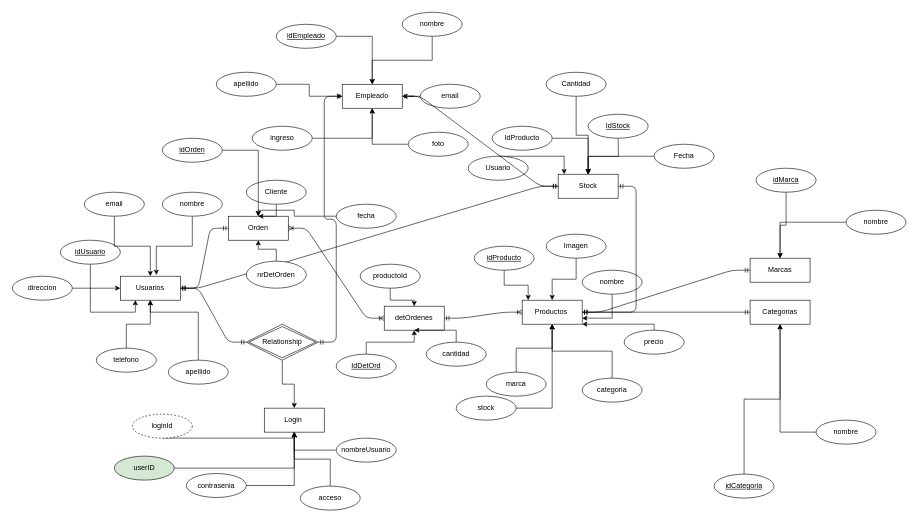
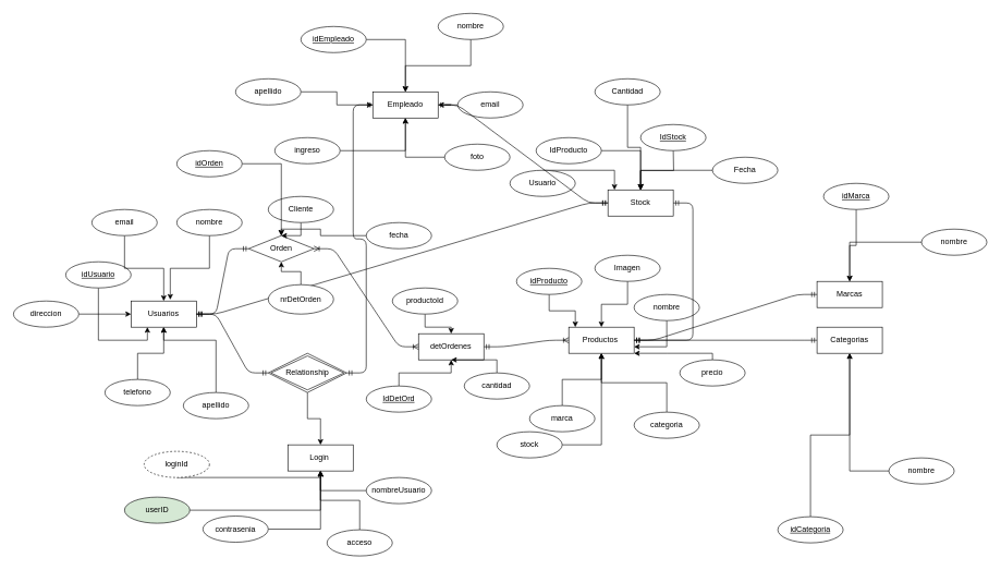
  <mxCell id="0" />
  <mxCell id="1" parent="0" />
  <mxCell id="2" value="Usuarios" style="whiteSpace=wrap;html=1;align=center;" parent="1" vertex="1"><mxGeometry x="200" y="460" width="100" height="40" as="geometry" /></mxCell>
  <mxCell id="3" value="Productos&amp;nbsp;" style="whiteSpace=wrap;html=1;align=center;" parent="1" vertex="1"><mxGeometry x="870" y="500" width="100" height="40" as="geometry" /></mxCell>
  <mxCell id="4" value="Categorias" style="whiteSpace=wrap;html=1;align=center;" parent="1" vertex="1"><mxGeometry x="1250" y="500" width="100" height="40" as="geometry" /></mxCell>
  <mxCell id="5" value="Marcas" style="whiteSpace=wrap;html=1;align=center;" parent="1" vertex="1"><mxGeometry x="1250" y="430" width="100" height="40" as="geometry" /></mxCell>
  <mxCell id="6" style="edgeStyle=orthogonalEdgeStyle;rounded=0;orthogonalLoop=1;jettySize=auto;html=1;entryX=0.25;entryY=1;entryDx=0;entryDy=0;" parent="1" source="7" target="2" edge="1"><mxGeometry relative="1" as="geometry" /></mxCell>
  <mxCell id="7" value="idUsuario" style="ellipse;whiteSpace=wrap;html=1;align=center;fontStyle=4;" parent="1" vertex="1"><mxGeometry x="100" y="400" width="100" height="40" as="geometry" /></mxCell>
  <mxCell id="8" style="edgeStyle=orthogonalEdgeStyle;rounded=0;orthogonalLoop=1;jettySize=auto;html=1;entryX=0.1;entryY=0;entryDx=0;entryDy=0;entryPerimeter=0;" parent="1" source="9" target="3" edge="1"><mxGeometry relative="1" as="geometry"><mxPoint x="820" y="500" as="targetPoint" /></mxGeometry></mxCell>
  <mxCell id="9" value="idProducto" style="ellipse;whiteSpace=wrap;html=1;align=center;fontStyle=4;" parent="1" vertex="1"><mxGeometry x="790" y="410" width="100" height="40" as="geometry" /></mxCell>
  <mxCell id="10" style="edgeStyle=orthogonalEdgeStyle;rounded=0;orthogonalLoop=1;jettySize=auto;html=1;" parent="1" source="11" target="5" edge="1"><mxGeometry relative="1" as="geometry" /></mxCell>
  <mxCell id="11" value="idMarca" style="ellipse;whiteSpace=wrap;html=1;align=center;fontStyle=4;" parent="1" vertex="1"><mxGeometry x="1260" y="280" width="100" height="40" as="geometry" /></mxCell>
  <mxCell id="12" style="edgeStyle=orthogonalEdgeStyle;rounded=0;orthogonalLoop=1;jettySize=auto;html=1;" parent="1" source="13" target="4" edge="1"><mxGeometry relative="1" as="geometry" /></mxCell>
  <mxCell id="13" value="idCategoria" style="ellipse;whiteSpace=wrap;html=1;align=center;fontStyle=4;" parent="1" vertex="1"><mxGeometry x="1190" y="790" width="100" height="40" as="geometry" /></mxCell>
  <mxCell id="14" style="edgeStyle=orthogonalEdgeStyle;rounded=0;orthogonalLoop=1;jettySize=auto;html=1;entryX=0.6;entryY=-0.05;entryDx=0;entryDy=0;entryPerimeter=0;" parent="1" source="15" target="2" edge="1"><mxGeometry relative="1" as="geometry" /></mxCell>
  <mxCell id="15" value="nombre" style="ellipse;whiteSpace=wrap;html=1;align=center;" parent="1" vertex="1"><mxGeometry x="270" y="320" width="100" height="40" as="geometry" /></mxCell>
  <mxCell id="16" style="edgeStyle=orthogonalEdgeStyle;rounded=0;orthogonalLoop=1;jettySize=auto;html=1;" parent="1" source="17" target="2" edge="1"><mxGeometry relative="1" as="geometry"><Array as="points"><mxPoint x="250" y="520" /></Array></mxGeometry></mxCell>
  <mxCell id="17" value="apellido" style="ellipse;whiteSpace=wrap;html=1;align=center;" parent="1" vertex="1"><mxGeometry x="280" y="600" width="100" height="40" as="geometry" /></mxCell>
  <mxCell id="18" style="edgeStyle=orthogonalEdgeStyle;rounded=0;orthogonalLoop=1;jettySize=auto;html=1;" parent="1" source="19" target="5" edge="1"><mxGeometry relative="1" as="geometry" /></mxCell>
  <mxCell id="19" value="nombre" style="ellipse;whiteSpace=wrap;html=1;align=center;" parent="1" vertex="1"><mxGeometry x="1410" y="350" width="100" height="40" as="geometry" /></mxCell>
  <mxCell id="20" style="edgeStyle=orthogonalEdgeStyle;rounded=0;orthogonalLoop=1;jettySize=auto;html=1;" parent="1" source="21" target="4" edge="1"><mxGeometry relative="1" as="geometry" /></mxCell>
  <mxCell id="21" value="nombre" style="ellipse;whiteSpace=wrap;html=1;align=center;" parent="1" vertex="1"><mxGeometry x="1360" y="700" width="100" height="40" as="geometry" /></mxCell>
  <mxCell id="22" style="edgeStyle=orthogonalEdgeStyle;rounded=0;orthogonalLoop=1;jettySize=auto;html=1;entryX=1;entryY=0.75;entryDx=0;entryDy=0;" parent="1" source="23" target="3" edge="1"><mxGeometry relative="1" as="geometry" /></mxCell>
  <mxCell id="23" value="nombre" style="ellipse;whiteSpace=wrap;html=1;align=center;" parent="1" vertex="1"><mxGeometry x="970" width="100" height="40" as="geometry" y="450" /></mxCell>
  <mxCell id="24" style="edgeStyle=orthogonalEdgeStyle;rounded=0;orthogonalLoop=1;jettySize=auto;html=1;" parent="1" source="25" edge="1"><mxGeometry relative="1" as="geometry"><mxPoint x="970" y="540" as="targetPoint" /><Array as="points"><mxPoint x="1020" y="540" /><mxPoint x="970" y="540" /></Array></mxGeometry></mxCell>
  <mxCell id="25" value="precio" style="ellipse;whiteSpace=wrap;html=1;align=center;" parent="1" vertex="1"><mxGeometry x="1040" y="550" width="100" height="40" as="geometry" /></mxCell>
  <mxCell id="26" value="" style="edgeStyle=entityRelationEdgeStyle;fontSize=12;html=1;endArrow=ERmandOne;startArrow=ERmandOne;" parent="1" source="3" target="5" edge="1"><mxGeometry width="100" height="100" relative="1" as="geometry"><mxPoint x="1120" y="500" as="sourcePoint" /><mxPoint x="1220" y="400" as="targetPoint" /></mxGeometry></mxCell>
  <mxCell id="27" value="" style="edgeStyle=entityRelationEdgeStyle;fontSize=12;html=1;endArrow=ERmandOne;startArrow=ERmandOne;exitX=1;exitY=0.5;exitDx=0;exitDy=0;" parent="1" source="3" target="4" edge="1"><mxGeometry width="100" height="100" relative="1" as="geometry"><mxPoint x="860" y="570" as="sourcePoint" /><mxPoint x="1200" y="540" as="targetPoint" /></mxGeometry></mxCell>
  <mxCell id="28" value="" style="edgeStyle=entityRelationEdgeStyle;fontSize=12;html=1;endArrow=ERoneToMany;startArrow=ERmandOne;" parent="1" source="79" target="3" edge="1"><mxGeometry width="100" height="100" relative="1" as="geometry"><mxPoint x="830" y="720" as="sourcePoint" /><mxPoint x="930" y="620" as="targetPoint" /></mxGeometry></mxCell>
  <mxCell id="29" style="edgeStyle=orthogonalEdgeStyle;rounded=0;orthogonalLoop=1;jettySize=auto;html=1;" parent="1" source="30" target="3" edge="1"><mxGeometry relative="1" as="geometry" /></mxCell>
  <mxCell id="30" value="marca" style="ellipse;whiteSpace=wrap;html=1;align=center;" parent="1" vertex="1"><mxGeometry x="810" y="620" width="100" height="40" as="geometry" /></mxCell>
  <mxCell id="31" style="edgeStyle=orthogonalEdgeStyle;rounded=0;orthogonalLoop=1;jettySize=auto;html=1;" parent="1" source="32" target="3" edge="1"><mxGeometry relative="1" as="geometry" /></mxCell>
  <mxCell id="32" value="categoria" style="ellipse;whiteSpace=wrap;html=1;align=center;" parent="1" vertex="1"><mxGeometry x="970" y="630" width="100" height="40" as="geometry" /></mxCell>
  <mxCell id="33" value="Stock" style="whiteSpace=wrap;html=1;align=center;" vertex="1" parent="1"><mxGeometry x="930" y="290" width="100" height="40" as="geometry" /></mxCell>
  <mxCell id="34" style="edgeStyle=orthogonalEdgeStyle;rounded=0;orthogonalLoop=1;jettySize=auto;html=1;" edge="1" parent="1" target="33"><mxGeometry relative="1" as="geometry"><mxPoint x="1030" y="230" as="sourcePoint" /></mxGeometry></mxCell>
  <mxCell id="35" style="edgeStyle=orthogonalEdgeStyle;rounded=0;orthogonalLoop=1;jettySize=auto;html=1;" edge="1" parent="1" source="36" target="33"><mxGeometry relative="1" as="geometry" /></mxCell>
  <mxCell id="36" value="IdProducto" style="ellipse;whiteSpace=wrap;html=1;align=center;" vertex="1" parent="1"><mxGeometry x="820" y="210" width="100" height="40" as="geometry" /></mxCell>
  <mxCell id="37" style="edgeStyle=orthogonalEdgeStyle;rounded=0;orthogonalLoop=1;jettySize=auto;html=1;" edge="1" parent="1" source="38" target="33"><mxGeometry relative="1" as="geometry" /></mxCell>
  <mxCell id="38" value="Cantidad" style="ellipse;whiteSpace=wrap;html=1;align=center;" vertex="1" parent="1"><mxGeometry x="910" y="120" width="100" height="40" as="geometry" /></mxCell>
  <mxCell id="39" style="edgeStyle=orthogonalEdgeStyle;rounded=0;orthogonalLoop=1;jettySize=auto;html=1;" edge="1" parent="1" source="40" target="33"><mxGeometry relative="1" as="geometry" /></mxCell>
  <mxCell id="40" value="Fecha" style="ellipse;whiteSpace=wrap;html=1;align=center;" vertex="1" parent="1"><mxGeometry x="1090" y="240" width="100" height="40" as="geometry" /></mxCell>
  <mxCell id="41" style="edgeStyle=orthogonalEdgeStyle;rounded=0;orthogonalLoop=1;jettySize=auto;html=1;" edge="1" parent="1" source="42" target="33"><mxGeometry relative="1" as="geometry"><Array as="points"><mxPoint x="940" y="260" /></Array></mxGeometry></mxCell>
  <mxCell id="42" value="Usuario" style="ellipse;whiteSpace=wrap;html=1;align=center;" vertex="1" parent="1"><mxGeometry x="780" y="260" width="100" height="40" as="geometry" /></mxCell>
  <mxCell id="43" value="" style="edgeStyle=entityRelationEdgeStyle;fontSize=12;html=1;endArrow=ERmandOne;startArrow=ERmandOne;" edge="1" parent="1" source="3" target="33"><mxGeometry width="100" height="100" relative="1" as="geometry"><mxPoint x="910" y="460" as="sourcePoint" /><mxPoint x="1010" y="360" as="targetPoint" /></mxGeometry></mxCell>
  <mxCell id="44" value="IdStock" style="ellipse;whiteSpace=wrap;html=1;align=center;fontStyle=4;" vertex="1" parent="1"><mxGeometry x="980" y="190" width="100" height="40" as="geometry" /></mxCell>
  <mxCell id="45" value="" style="edgeStyle=entityRelationEdgeStyle;fontSize=12;html=1;endArrow=ERmandOne;startArrow=ERmandOne;" edge="1" parent="1" source="2" target="33"><mxGeometry width="100" height="100" relative="1" as="geometry"><mxPoint x="730" y="550" as="sourcePoint" /><mxPoint x="790" y="340" as="targetPoint" /></mxGeometry></mxCell>
  <mxCell id="46" value="Empleado" style="whiteSpace=wrap;html=1;align=center;" vertex="1" parent="1"><mxGeometry x="570" y="140" width="100" height="40" as="geometry" /></mxCell>
  <mxCell id="47" style="edgeStyle=orthogonalEdgeStyle;rounded=0;orthogonalLoop=1;jettySize=auto;html=1;" edge="1" parent="1" source="48" target="3"><mxGeometry relative="1" as="geometry" /></mxCell>
  <mxCell id="48" value="Imagen" style="ellipse;whiteSpace=wrap;html=1;align=center;" vertex="1" parent="1"><mxGeometry x="910" y="390" width="100" height="40" as="geometry" /></mxCell>
  <mxCell id="49" style="edgeStyle=orthogonalEdgeStyle;rounded=0;orthogonalLoop=1;jettySize=auto;html=1;" edge="1" parent="1" source="50" target="2"><mxGeometry relative="1" as="geometry" /></mxCell>
  <mxCell id="50" value="email" style="ellipse;whiteSpace=wrap;html=1;align=center;" vertex="1" parent="1"><mxGeometry x="140" y="320" width="100" height="40" as="geometry" /></mxCell>
  <mxCell id="51" style="edgeStyle=orthogonalEdgeStyle;rounded=0;orthogonalLoop=1;jettySize=auto;html=1;" edge="1" parent="1" source="52" target="2"><mxGeometry relative="1" as="geometry" /></mxCell>
  <mxCell id="52" value="telefono" style="ellipse;whiteSpace=wrap;html=1;align=center;" vertex="1" parent="1"><mxGeometry x="160" y="580" width="100" height="40" as="geometry" /></mxCell>
  <mxCell id="53" style="edgeStyle=orthogonalEdgeStyle;rounded=0;orthogonalLoop=1;jettySize=auto;html=1;" edge="1" parent="1" source="54" target="2"><mxGeometry relative="1" as="geometry" /></mxCell>
  <mxCell id="54" value="direccion" style="ellipse;whiteSpace=wrap;html=1;align=center;" vertex="1" parent="1"><mxGeometry x="20" y="460" width="100" height="40" as="geometry" /></mxCell>
  <mxCell id="55" style="edgeStyle=orthogonalEdgeStyle;rounded=0;orthogonalLoop=1;jettySize=auto;html=1;" edge="1" parent="1" source="56" target="46"><mxGeometry relative="1" as="geometry" /></mxCell>
  <mxCell id="56" value="nombre" style="ellipse;whiteSpace=wrap;html=1;align=center;" vertex="1" parent="1"><mxGeometry x="670" y="20" width="100" height="40" as="geometry" /></mxCell>
  <mxCell id="57" style="edgeStyle=orthogonalEdgeStyle;rounded=0;orthogonalLoop=1;jettySize=auto;html=1;" edge="1" parent="1" source="58" target="46"><mxGeometry relative="1" as="geometry" /></mxCell>
  <mxCell id="58" value="apellido" style="ellipse;whiteSpace=wrap;html=1;align=center;" vertex="1" parent="1"><mxGeometry x="360" y="120" width="100" height="40" as="geometry" /></mxCell>
  <mxCell id="59" style="edgeStyle=orthogonalEdgeStyle;rounded=0;orthogonalLoop=1;jettySize=auto;html=1;" edge="1" parent="1" source="60" target="46"><mxGeometry relative="1" as="geometry" /></mxCell>
  <mxCell id="60" value="ingreso" style="ellipse;whiteSpace=wrap;html=1;align=center;" vertex="1" parent="1"><mxGeometry x="420" y="210" width="100" height="40" as="geometry" /></mxCell>
  <mxCell id="61" style="edgeStyle=orthogonalEdgeStyle;rounded=0;orthogonalLoop=1;jettySize=auto;html=1;" edge="1" parent="1" source="62" target="46"><mxGeometry relative="1" as="geometry" /></mxCell>
  <mxCell id="62" value="idEmpleado" style="ellipse;whiteSpace=wrap;html=1;align=center;fontStyle=4;" vertex="1" parent="1"><mxGeometry x="460" y="40" width="100" height="40" as="geometry" /></mxCell>
  <mxCell id="63" style="edgeStyle=orthogonalEdgeStyle;rounded=0;orthogonalLoop=1;jettySize=auto;html=1;" edge="1" parent="1" source="64" target="46"><mxGeometry relative="1" as="geometry" /></mxCell>
  <mxCell id="64" value="email" style="ellipse;whiteSpace=wrap;html=1;align=center;" vertex="1" parent="1"><mxGeometry x="700" y="140" width="100" height="40" as="geometry" /></mxCell>
  <mxCell id="65" style="edgeStyle=orthogonalEdgeStyle;rounded=0;orthogonalLoop=1;jettySize=auto;html=1;" edge="1" parent="1" source="66" target="46"><mxGeometry relative="1" as="geometry" /></mxCell>
  <mxCell id="66" value="foto" style="ellipse;whiteSpace=wrap;html=1;align=center;" vertex="1" parent="1"><mxGeometry x="680" y="220" width="100" height="40" as="geometry" /></mxCell>
  <mxCell id="67" value="Login&amp;nbsp;" style="whiteSpace=wrap;html=1;align=center;" vertex="1" parent="1"><mxGeometry x="440" y="680" width="100" height="40" as="geometry" /></mxCell>
  <mxCell id="68" style="edgeStyle=orthogonalEdgeStyle;rounded=0;orthogonalLoop=1;jettySize=auto;html=1;" edge="1" parent="1" source="69" target="67"><mxGeometry relative="1" as="geometry" /></mxCell>
  <mxCell id="69" value="userID" style="ellipse;whiteSpace=wrap;html=1;align=center;fillColor=#d5e8d4;" vertex="1" parent="1"><mxGeometry x="190" y="760" width="100" height="40" as="geometry" /></mxCell>
  <mxCell id="70" style="edgeStyle=orthogonalEdgeStyle;rounded=0;orthogonalLoop=1;jettySize=auto;html=1;" edge="1" parent="1" source="71" target="67"><mxGeometry relative="1" as="geometry" /></mxCell>
  <mxCell id="71" value="contrasenia" style="ellipse;whiteSpace=wrap;html=1;align=center;" vertex="1" parent="1"><mxGeometry x="310" y="789" width="100" height="40" as="geometry" /></mxCell>
  <mxCell id="72" style="edgeStyle=orthogonalEdgeStyle;rounded=0;orthogonalLoop=1;jettySize=auto;html=1;" edge="1" parent="1" source="73" target="67"><mxGeometry relative="1" as="geometry" /></mxCell>
  <mxCell id="73" value="acceso" style="ellipse;whiteSpace=wrap;html=1;align=center;" vertex="1" parent="1"><mxGeometry x="500" y="810" width="100" height="40" as="geometry" /></mxCell>
  <mxCell id="74" style="edgeStyle=orthogonalEdgeStyle;rounded=0;orthogonalLoop=1;jettySize=auto;html=1;" edge="1" parent="1" source="75" target="67"><mxGeometry relative="1" as="geometry"><Array as="points"><mxPoint x="490" y="730" /></Array></mxGeometry></mxCell>
  <mxCell id="75" value="loginId" style="ellipse;whiteSpace=wrap;html=1;align=center;dashed=1;" vertex="1" parent="1"><mxGeometry x="220" y="690" width="100" height="40" as="geometry" /></mxCell>
  <mxCell id="76" value="" style="edgeStyle=entityRelationEdgeStyle;fontSize=12;html=1;endArrow=ERmandOne;startArrow=ERmandOne;" edge="1" parent="1" source="102" target="2"><mxGeometry width="100" height="100" relative="1" as="geometry"><mxPoint y="640" as="sourcePoint" x="400" /><mxPoint x="500" y="540" as="targetPoint" /></mxGeometry></mxCell>
  <mxCell id="77" value="" style="edgeStyle=entityRelationEdgeStyle;fontSize=12;html=1;endArrow=ERmandOne;startArrow=ERmandOne;" edge="1" parent="1" source="102" target="46"><mxGeometry width="100" height="100" relative="1" as="geometry"><mxPoint x="500" y="580" as="sourcePoint" /><mxPoint x="600" y="480" as="targetPoint" /></mxGeometry></mxCell>
  <mxCell id="78" value="" style="edgeStyle=entityRelationEdgeStyle;fontSize=12;html=1;endArrow=ERmandOne;startArrow=ERmandOne;" edge="1" parent="1" source="33" target="46"><mxGeometry width="100" height="100" relative="1" as="geometry"><mxPoint x="650" y="410" as="sourcePoint" /><mxPoint x="750" y="310" as="targetPoint" /></mxGeometry></mxCell>
  <mxCell id="79" value="detOrdenes" style="whiteSpace=wrap;html=1;align=center;" vertex="1" parent="1"><mxGeometry x="640" y="510" width="100" height="40" as="geometry" /></mxCell>
  <mxCell id="80" style="edgeStyle=orthogonalEdgeStyle;rounded=0;orthogonalLoop=1;jettySize=auto;html=1;" edge="1" parent="1" source="81" target="79"><mxGeometry relative="1" as="geometry" /></mxCell>
  <mxCell id="81" value="productoId" style="ellipse;whiteSpace=wrap;html=1;align=center;" vertex="1" parent="1"><mxGeometry x="600" y="440" width="100" height="40" as="geometry" /></mxCell>
  <mxCell id="82" style="edgeStyle=orthogonalEdgeStyle;rounded=0;orthogonalLoop=1;jettySize=auto;html=1;" edge="1" parent="1" source="83" target="79"><mxGeometry relative="1" as="geometry" /></mxCell>
  <mxCell id="83" value="cantidad" style="ellipse;whiteSpace=wrap;html=1;align=center;" vertex="1" parent="1"><mxGeometry x="710" y="570" width="100" height="40" as="geometry" /></mxCell>
- <mxCell id="84" value="Orden" style="whiteSpace=wrap;html=1;align=center;" vertex="1" parent="1"><mxGeometry x="380" y="360" width="100" height="40" as="geometry" /></mxCell>
+ <mxCell id="84" value="Orden" style="rhombus;whiteSpace=wrap;html=1;align=center;" vertex="1" parent="1"><mxGeometry x="380" y="360" width="100" height="40" as="geometry" /></mxCell>
  <mxCell id="85" style="edgeStyle=orthogonalEdgeStyle;rounded=0;orthogonalLoop=1;jettySize=auto;html=1;" edge="1" parent="1" source="86" target="84"><mxGeometry relative="1" as="geometry" /></mxCell>
  <mxCell id="86" value="Cliente" style="ellipse;whiteSpace=wrap;html=1;align=center;" vertex="1" parent="1"><mxGeometry x="410" y="300" width="100" height="40" as="geometry" /></mxCell>
  <mxCell id="87" style="edgeStyle=orthogonalEdgeStyle;rounded=0;orthogonalLoop=1;jettySize=auto;html=1;" edge="1" parent="1" source="88" target="84"><mxGeometry relative="1" as="geometry" /></mxCell>
  <mxCell id="88" value="nrDetOrden" style="ellipse;whiteSpace=wrap;html=1;align=center;" vertex="1" parent="1"><mxGeometry x="410" y="435" width="100" height="45" as="geometry" /></mxCell>
  <mxCell id="89" style="edgeStyle=orthogonalEdgeStyle;rounded=0;orthogonalLoop=1;jettySize=auto;html=1;" edge="1" parent="1" source="90" target="79"><mxGeometry relative="1" as="geometry" /></mxCell>
  <mxCell id="90" value="IdDetOrd" style="ellipse;whiteSpace=wrap;html=1;align=center;fontStyle=4;" vertex="1" parent="1"><mxGeometry x="560" y="590" width="100" height="40" as="geometry" /></mxCell>
  <mxCell id="91" style="edgeStyle=orthogonalEdgeStyle;rounded=0;orthogonalLoop=1;jettySize=auto;html=1;" edge="1" parent="1" source="92" target="84"><mxGeometry relative="1" as="geometry"><Array as="points"><mxPoint x="490" y="360" /><mxPoint x="490" y="350" /><mxPoint x="430" y="350" /></Array></mxGeometry></mxCell>
  <mxCell id="92" value="fecha" style="ellipse;whiteSpace=wrap;html=1;align=center;" vertex="1" parent="1"><mxGeometry x="560" y="340" width="100" height="40" as="geometry" /></mxCell>
  <mxCell id="93" value="" style="edgeStyle=entityRelationEdgeStyle;fontSize=12;html=1;endArrow=ERoneToMany;startArrow=ERoneToMany;" edge="1" parent="1" source="79" target="84"><mxGeometry width="100" height="100" relative="1" as="geometry"><mxPoint x="460" y="620" as="sourcePoint" /><mxPoint x="560" y="520" as="targetPoint" /></mxGeometry></mxCell>
  <mxCell id="94" value="" style="edgeStyle=entityRelationEdgeStyle;fontSize=12;html=1;endArrow=ERmandOne;startArrow=ERmandOne;" edge="1" parent="1" source="2" target="84"><mxGeometry width="100" height="100" relative="1" as="geometry"><mxPoint x="330" y="510" as="sourcePoint" /><mxPoint x="430" y="410" as="targetPoint" /></mxGeometry></mxCell>
  <mxCell id="95" style="edgeStyle=orthogonalEdgeStyle;rounded=0;orthogonalLoop=1;jettySize=auto;html=1;" edge="1" parent="1" source="96" target="67"><mxGeometry relative="1" as="geometry" /></mxCell>
  <mxCell id="96" value="nombreUsuario" style="ellipse;whiteSpace=wrap;html=1;align=center;" vertex="1" parent="1"><mxGeometry x="560" y="730" width="100" height="40" as="geometry" /></mxCell>
  <mxCell id="97" style="edgeStyle=orthogonalEdgeStyle;rounded=0;orthogonalLoop=1;jettySize=auto;html=1;" edge="1" parent="1" source="98" target="3"><mxGeometry relative="1" as="geometry" /></mxCell>
  <mxCell id="98" value="stock" style="ellipse;whiteSpace=wrap;html=1;align=center;" vertex="1" parent="1"><mxGeometry x="760" y="660" width="100" height="40" as="geometry" /></mxCell>
  <mxCell id="99" style="edgeStyle=orthogonalEdgeStyle;rounded=0;orthogonalLoop=1;jettySize=auto;html=1;" edge="1" parent="1" source="100" target="84"><mxGeometry relative="1" as="geometry" /></mxCell>
  <mxCell id="100" value="idOrden" style="ellipse;whiteSpace=wrap;html=1;align=center;fontStyle=4;" vertex="1" parent="1"><mxGeometry x="270" y="230" width="100" height="40" as="geometry" /></mxCell>
  <mxCell id="101" style="edgeStyle=orthogonalEdgeStyle;rounded=0;orthogonalLoop=1;jettySize=auto;html=1;" edge="1" parent="1" source="102" target="67"><mxGeometry relative="1" as="geometry" /></mxCell>
  <mxCell id="102" value="Relationship" style="shape=rhombus;double=1;perimeter=rhombusPerimeter;whiteSpace=wrap;html=1;align=center;" vertex="1" parent="1"><mxGeometry x="410" y="540" width="120" height="60" as="geometry" /></mxCell>
